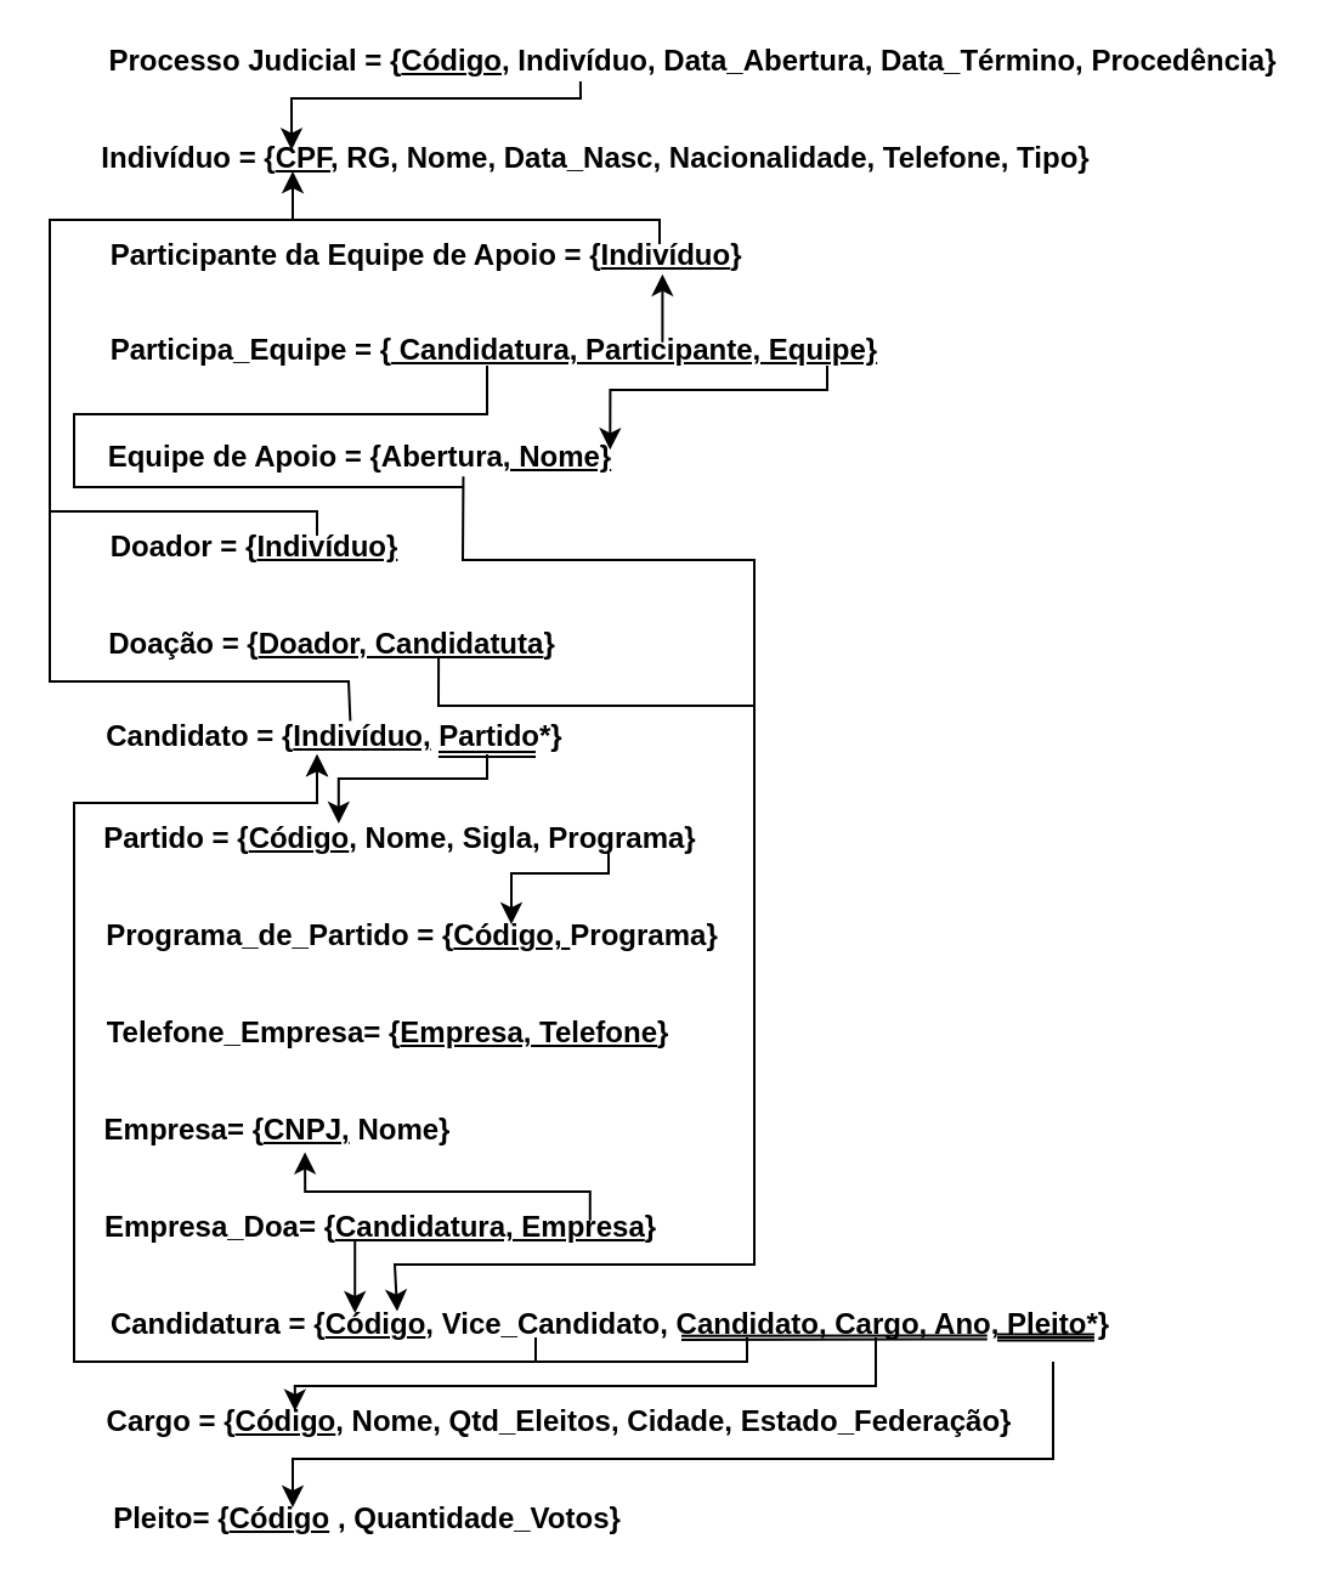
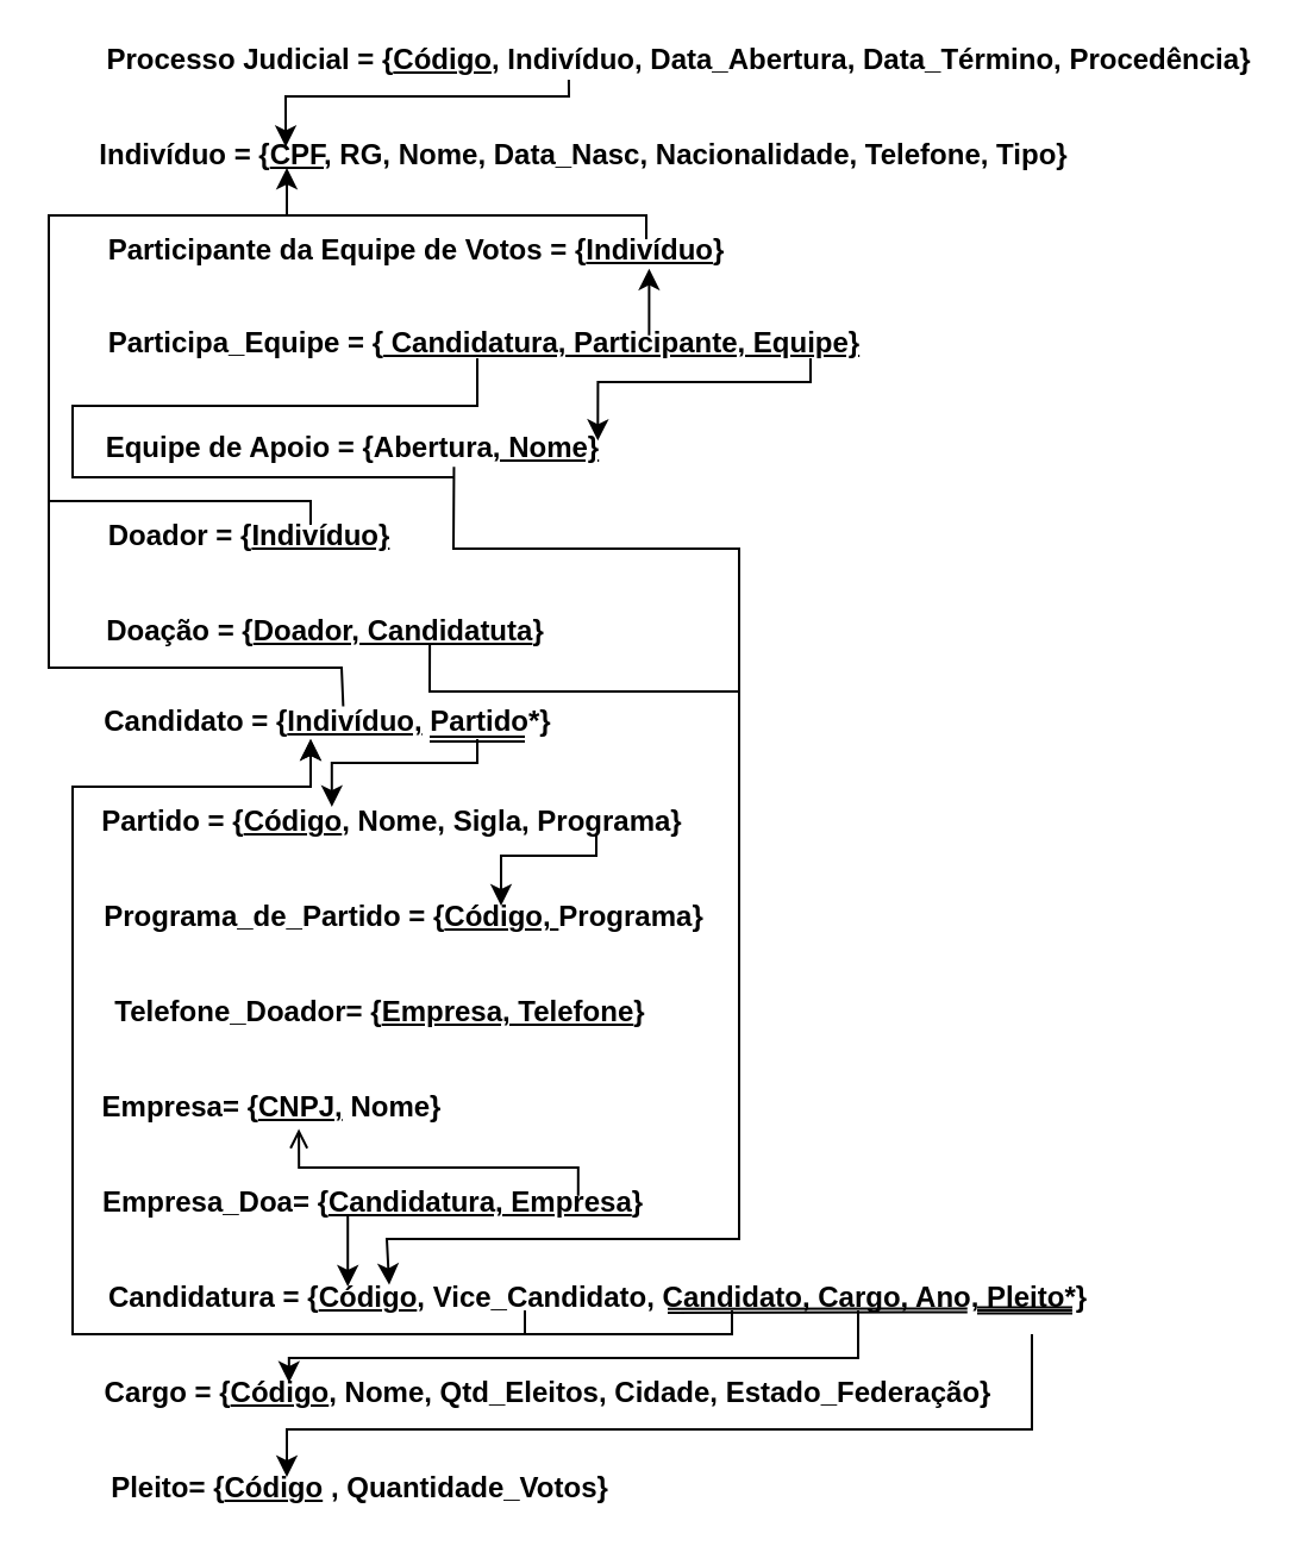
  <mxCell id="0" />
  <mxCell id="1" parent="0" />
  <mxCell id="2" value="&lt;b&gt;Processo Judicial = {&lt;u&gt;Código&lt;/u&gt;, Indivíduo, Data_Abertura, Data_Término, Procedência}&lt;br&gt;&lt;/b&gt;" style="text;html=1;strokeColor=none;fillColor=none;align=center;verticalAlign=middle;whiteSpace=wrap;rounded=0;" vertex="1" parent="1"><mxGeometry x="40" y="20" width="490" height="10" as="geometry" /></mxCell>
  <mxCell id="3" value="&lt;font style=&quot;font-size: 12px;&quot;&gt;&lt;b&gt;Indivíduo = {&lt;u&gt;CPF&lt;/u&gt;, RG, Nome, Data_Nasc, Nacionalidade, Telefone, Tipo}&lt;/b&gt;&lt;/font&gt;" style="text;html=1;strokeColor=none;fillColor=none;align=center;verticalAlign=middle;whiteSpace=wrap;rounded=0;" vertex="1" parent="1"><mxGeometry x="40" y="60" width="410" height="10" as="geometry" /></mxCell>
- <mxCell id="4" value="&amp;nbsp;Participante da Equipe de Apoio = {&lt;u style=&quot;&quot;&gt;Indivíduo&lt;/u&gt;&lt;span style=&quot;background-color: initial;&quot;&gt;}&lt;/span&gt;" style="text;html=1;strokeColor=none;fillColor=none;align=left;verticalAlign=middle;whiteSpace=wrap;rounded=0;fontStyle=1" vertex="1" parent="1"><mxGeometry x="40" y="100" width="270" height="10" as="geometry" /></mxCell>
+ <mxCell id="4" value="&amp;nbsp;Participante da Equipe de Votos = {&lt;u style=&quot;&quot;&gt;Indivíduo&lt;/u&gt;&lt;span style=&quot;background-color: initial;&quot;&gt;}&lt;/span&gt;" style="text;html=1;strokeColor=none;fillColor=none;align=left;verticalAlign=middle;whiteSpace=wrap;rounded=0;fontStyle=1" vertex="1" parent="1"><mxGeometry x="40" y="100" width="270" height="10" as="geometry" /></mxCell>
  <mxCell id="5" value="" style="endArrow=classic;html=1;rounded=0;edgeStyle=orthogonalEdgeStyle;" edge="1" parent="1"><mxGeometry width="50" height="50" relative="1" as="geometry"><mxPoint x="271" y="100" as="sourcePoint" /><mxPoint x="120" y="70" as="targetPoint" /><Array as="points"><mxPoint x="271" y="90" /><mxPoint x="120" y="90" /><mxPoint x="120" y="70" /></Array></mxGeometry></mxCell>
  <mxCell id="6" style="edgeStyle=orthogonalEdgeStyle;rounded=0;orthogonalLoop=1;jettySize=auto;html=1;entryX=0.292;entryY=-0.072;entryDx=0;entryDy=0;entryPerimeter=0;exitX=0.558;exitY=1.267;exitDx=0;exitDy=0;exitPerimeter=0;" edge="1" parent="1" source="7" target="27"><mxGeometry relative="1" as="geometry"><mxPoint x="150" y="520" as="targetPoint" /><mxPoint x="187" y="200" as="sourcePoint" /><Array as="points"><mxPoint x="190" y="200" /><mxPoint x="190" y="230" /><mxPoint x="310" y="230" /><mxPoint x="310" y="520" /><mxPoint x="162" y="520" /><mxPoint x="162" y="539" /></Array></mxGeometry></mxCell>
  <mxCell id="7" value="&lt;b&gt;&amp;nbsp;Equipe de Apoio = {Abertura&lt;u&gt;, Nome}&lt;/u&gt;&lt;/b&gt;" style="text;html=1;strokeColor=none;fillColor=none;align=left;verticalAlign=middle;whiteSpace=wrap;rounded=0;" vertex="1" parent="1"><mxGeometry x="39" y="183" width="271" height="10" as="geometry" /></mxCell>
  <mxCell id="8" value="" style="endArrow=classic;html=1;rounded=0;edgeStyle=orthogonalEdgeStyle;entryX=0.781;entryY=0.167;entryDx=0;entryDy=0;entryPerimeter=0;" edge="1" parent="1" target="7"><mxGeometry width="50" height="50" relative="1" as="geometry"><mxPoint x="340" y="150" as="sourcePoint" /><mxPoint x="250" y="180" as="targetPoint" /><Array as="points"><mxPoint x="340" y="160" /><mxPoint x="251" y="160" /></Array></mxGeometry></mxCell>
  <mxCell id="9" value="" style="edgeStyle=orthogonalEdgeStyle;rounded=0;orthogonalLoop=1;jettySize=auto;html=1;entryX=0.398;entryY=-0.155;entryDx=0;entryDy=0;entryPerimeter=0;" edge="1" parent="1" target="13"><mxGeometry relative="1" as="geometry"><mxPoint x="200" y="310" as="sourcePoint" /><Array as="points"><mxPoint x="200" y="320" /><mxPoint x="139" y="320" /></Array></mxGeometry></mxCell>
  <mxCell id="10" value="&lt;b&gt;Candidato = {&lt;u&gt;Indivíduo,&lt;/u&gt; Partido*}&lt;/b&gt;" style="text;html=1;strokeColor=none;fillColor=none;align=center;verticalAlign=middle;whiteSpace=wrap;rounded=0;" vertex="1" parent="1"><mxGeometry x="41.5" y="300" width="191" height="5.5" as="geometry" /></mxCell>
  <mxCell id="11" value="" style="shape=link;html=1;rounded=0;width=2;" edge="1" parent="1"><mxGeometry relative="1" as="geometry"><mxPoint x="180" y="310" as="sourcePoint" /><mxPoint x="220" y="310" as="targetPoint" /><Array as="points" /></mxGeometry></mxCell>
  <mxCell id="12" value="" style="resizable=0;html=1;whiteSpace=wrap;align=right;verticalAlign=bottom;" connectable="0" vertex="1" parent="11"><mxGeometry x="1" relative="1" as="geometry" /></mxCell>
  <mxCell id="13" value="&lt;b&gt;Partido = {&lt;u&gt;Código&lt;/u&gt;, Nome, Sigla, Programa}&lt;/b&gt;" style="text;html=1;strokeColor=none;fillColor=none;align=center;verticalAlign=middle;whiteSpace=wrap;rounded=0;" vertex="1" parent="1"><mxGeometry x="39" y="340" width="251" height="10" as="geometry" /></mxCell>
  <mxCell id="14" value="&lt;b&gt;Programa_de_Partido = {&lt;u&gt;Código,&amp;nbsp;&lt;/u&gt;&lt;/b&gt;&lt;b style=&quot;background-color: initial;&quot;&gt;Programa}&lt;/b&gt;" style="text;html=1;strokeColor=none;fillColor=none;align=center;verticalAlign=middle;whiteSpace=wrap;rounded=0;" vertex="1" parent="1"><mxGeometry x="39" y="380" width="261" height="10" as="geometry" /></mxCell>
  <mxCell id="15" value="" style="endArrow=none;html=1;rounded=0;startArrow=classic;startFill=1;endFill=0;edgeStyle=orthogonalEdgeStyle;entryX=0.837;entryY=1.083;entryDx=0;entryDy=0;entryPerimeter=0;" edge="1" parent="1"><mxGeometry width="50" height="50" relative="1" as="geometry"><mxPoint x="210" y="380" as="sourcePoint" /><mxPoint x="250.002" y="350" as="targetPoint" /><Array as="points"><mxPoint x="210" y="380" /><mxPoint x="210" y="359" /><mxPoint x="250" y="359" /></Array></mxGeometry></mxCell>
  <mxCell id="16" value="&lt;b&gt;Empresa= {&lt;u&gt;CNPJ&lt;/u&gt;&lt;u style=&quot;&quot;&gt;,&lt;/u&gt; Nome}&lt;/b&gt;" style="text;html=1;strokeColor=none;fillColor=none;align=center;verticalAlign=middle;whiteSpace=wrap;rounded=0;" vertex="1" parent="1"><mxGeometry x="38.5" y="460" width="150" height="10" as="geometry" /></mxCell>
  <mxCell id="17" value="&lt;b&gt;Pleito= {&lt;u&gt;Código&lt;/u&gt;&amp;nbsp;&lt;/b&gt;&lt;b&gt;,&lt;/b&gt;&lt;b&gt;&amp;nbsp;Quantidade_Votos}&lt;/b&gt;" style="text;html=1;strokeColor=none;fillColor=none;align=center;verticalAlign=middle;whiteSpace=wrap;rounded=0;" vertex="1" parent="1"><mxGeometry x="40.5" y="620" width="219.5" height="10" as="geometry" /></mxCell>
- <mxCell id="18" value="" style="edgeStyle=orthogonalEdgeStyle;rounded=0;orthogonalLoop=1;jettySize=auto;html=1;entryX=0.577;entryY=1.375;entryDx=0;entryDy=0;entryPerimeter=0;exitX=0.874;exitY=0.188;exitDx=0;exitDy=0;exitPerimeter=0;" edge="1" parent="1" source="20" target="16"><mxGeometry relative="1" as="geometry"><Array as="points"><mxPoint x="242" y="490" /><mxPoint x="125" y="490" /></Array></mxGeometry></mxCell>
+ <mxCell id="18" value="" style="edgeStyle=orthogonalEdgeStyle;rounded=0;orthogonalLoop=1;jettySize=auto;html=1;entryX=0.577;entryY=1.375;entryDx=0;entryDy=0;entryPerimeter=0;exitX=0.874;exitY=0.188;exitDx=0;exitDy=0;exitPerimeter=0;endArrow=open;" edge="1" parent="1" source="20" target="16"><mxGeometry relative="1" as="geometry"><Array as="points"><mxPoint x="242" y="490" /><mxPoint x="125" y="490" /></Array></mxGeometry></mxCell>
  <mxCell id="19" value="" style="edgeStyle=orthogonalEdgeStyle;rounded=0;orthogonalLoop=1;jettySize=auto;html=1;exitX=0.455;exitY=1.043;exitDx=0;exitDy=0;exitPerimeter=0;" edge="1" parent="1" source="20" target="27"><mxGeometry relative="1" as="geometry"><mxPoint x="146" y="520" as="targetPoint" /><Array as="points"><mxPoint x="146" y="510" /><mxPoint x="146" y="510" /></Array></mxGeometry></mxCell>
  <mxCell id="20" value="&lt;b&gt;Empresa_Doa= {&lt;u&gt;Candidatura, Empresa&lt;/u&gt;&lt;/b&gt;&lt;b&gt;}&lt;/b&gt;" style="text;html=1;strokeColor=none;fillColor=none;align=center;verticalAlign=middle;whiteSpace=wrap;rounded=0;" vertex="1" parent="1"><mxGeometry x="40.5" y="500" width="231" height="10" as="geometry" /></mxCell>
  <mxCell id="21" value="&lt;b&gt;&amp;nbsp;Participa_Equipe = {&lt;u&gt; Candidatura, Participante, Equipe}&lt;/u&gt;&lt;/b&gt;" style="text;html=1;strokeColor=none;fillColor=none;align=left;verticalAlign=middle;whiteSpace=wrap;rounded=0;" vertex="1" parent="1"><mxGeometry x="40" y="140" width="360" height="7" as="geometry" /></mxCell>
  <mxCell id="22" value="&lt;b&gt;&amp;nbsp;Doador = {&lt;u&gt;Indivíduo}&lt;/u&gt;&lt;/b&gt;" style="text;html=1;strokeColor=none;fillColor=none;align=left;verticalAlign=middle;whiteSpace=wrap;rounded=0;" vertex="1" parent="1"><mxGeometry x="40" y="220" width="130" height="10" as="geometry" /></mxCell>
  <mxCell id="23" value="&lt;b&gt;Doação = {&lt;/b&gt;&lt;b&gt;&lt;u&gt;Doador, Candidatuta&lt;/u&gt;}&lt;/b&gt;" style="text;html=1;strokeColor=none;fillColor=none;align=center;verticalAlign=middle;whiteSpace=wrap;rounded=0;" vertex="1" parent="1"><mxGeometry x="41.5" y="260" width="188.5" height="10" as="geometry" /></mxCell>
  <mxCell id="24" value="&lt;div&gt;&lt;b&gt;Cargo = {&lt;u&gt;Código&lt;/u&gt;, Nome, Qtd_Eleitos, Cidade, Estado_Federação}&lt;br&gt;&lt;/b&gt;&lt;/div&gt;" style="text;html=1;strokeColor=none;fillColor=none;align=center;verticalAlign=middle;whiteSpace=wrap;rounded=0;" vertex="1" parent="1"><mxGeometry x="40" y="580" width="380" height="10" as="geometry" /></mxCell>
  <mxCell id="25" style="edgeStyle=orthogonalEdgeStyle;rounded=0;orthogonalLoop=1;jettySize=auto;html=1;" edge="1" parent="1"><mxGeometry relative="1" as="geometry"><mxPoint x="130" y="310" as="targetPoint" /><mxPoint x="307" y="550" as="sourcePoint" /><Array as="points"><mxPoint x="307" y="560" /><mxPoint x="30" y="560" /><mxPoint x="30" y="330" /><mxPoint x="130" y="330" /></Array></mxGeometry></mxCell>
  <mxCell id="26" value="" style="edgeStyle=orthogonalEdgeStyle;rounded=0;orthogonalLoop=1;jettySize=auto;html=1;" edge="1" parent="1" source="27"><mxGeometry relative="1" as="geometry"><mxPoint x="130" y="310" as="targetPoint" /><Array as="points"><mxPoint x="220" y="560" /><mxPoint x="30" y="560" /><mxPoint x="30" y="330" /><mxPoint x="130" y="330" /></Array></mxGeometry></mxCell>
  <mxCell id="27" value="&lt;div&gt;&lt;b&gt;Candidatura = {&lt;u&gt;Código&lt;/u&gt;, Vice_Candidato, Candidato, Cargo, Ano, Pleito*}&lt;br&gt;&lt;/b&gt;&lt;/div&gt;" style="text;html=1;strokeColor=none;fillColor=none;align=center;verticalAlign=middle;whiteSpace=wrap;rounded=0;" vertex="1" parent="1"><mxGeometry x="40.5" y="540" width="419.5" height="10" as="geometry" /></mxCell>
  <mxCell id="28" value="" style="shape=link;html=1;rounded=0;width=-1.538;entryX=0.871;entryY=0.983;entryDx=0;entryDy=0;entryPerimeter=0;" edge="1" parent="1"><mxGeometry relative="1" as="geometry"><mxPoint x="280" y="550.17" as="sourcePoint" /><mxPoint x="405.885" y="550" as="targetPoint" /></mxGeometry></mxCell>
  <mxCell id="29" value="" style="resizable=0;html=1;whiteSpace=wrap;align=right;verticalAlign=bottom;" connectable="0" vertex="1" parent="28"><mxGeometry x="1" relative="1" as="geometry" /></mxCell>
- <mxCell id="30" value="&lt;b&gt;Telefone_Empresa= {&lt;u&gt;Empresa, Telefone&lt;/u&gt;}&lt;/b&gt;" style="text;html=1;strokeColor=none;fillColor=none;align=center;verticalAlign=middle;whiteSpace=wrap;rounded=0;" vertex="1" parent="1"><mxGeometry x="42" y="420" width="235" height="10" as="geometry" /></mxCell>
+ <mxCell id="30" value="&lt;b&gt;Telefone_Doador= {&lt;u&gt;Empresa, Telefone&lt;/u&gt;}&lt;/b&gt;" style="text;html=1;strokeColor=none;fillColor=none;align=center;verticalAlign=middle;whiteSpace=wrap;rounded=0;" vertex="1" parent="1"><mxGeometry x="42" y="420" width="235" height="10" as="geometry" /></mxCell>
  <mxCell id="31" style="edgeStyle=orthogonalEdgeStyle;rounded=0;orthogonalLoop=1;jettySize=auto;html=1;exitX=0.405;exitY=1.303;exitDx=0;exitDy=0;exitPerimeter=0;entryX=0.194;entryY=0.124;entryDx=0;entryDy=0;entryPerimeter=0;" edge="1" parent="1" source="2" target="3"><mxGeometry relative="1" as="geometry"><mxPoint x="120" y="40" as="targetPoint" /><Array as="points"><mxPoint x="239" y="40" /><mxPoint x="120" y="40" /></Array></mxGeometry></mxCell>
  <mxCell id="32" style="edgeStyle=orthogonalEdgeStyle;rounded=0;orthogonalLoop=1;jettySize=auto;html=1;entryX=0.86;entryY=1.233;entryDx=0;entryDy=0;entryPerimeter=0;exitX=0.645;exitY=0.054;exitDx=0;exitDy=0;exitPerimeter=0;" edge="1" parent="1" source="21" target="4"><mxGeometry relative="1" as="geometry"><mxPoint x="260" y="140" as="sourcePoint" /></mxGeometry></mxCell>
  <mxCell id="33" value="" style="endArrow=none;html=1;rounded=0;" edge="1" parent="1"><mxGeometry width="50" height="50" relative="1" as="geometry"><mxPoint x="130" y="90" as="sourcePoint" /><mxPoint x="130" y="220" as="targetPoint" /><Array as="points"><mxPoint x="20" y="90" /><mxPoint x="20" y="170" /><mxPoint x="20" y="210" /><mxPoint x="80" y="210" /><mxPoint x="130" y="210" /></Array></mxGeometry></mxCell>
  <mxCell id="34" value="" style="endArrow=none;html=1;rounded=0;exitX=0.535;exitY=-0.684;exitDx=0;exitDy=0;exitPerimeter=0;" edge="1" parent="1" source="10"><mxGeometry width="50" height="50" relative="1" as="geometry"><mxPoint x="140" y="290" as="sourcePoint" /><mxPoint x="20" y="200" as="targetPoint" /><Array as="points"><mxPoint x="143" y="280" /><mxPoint x="20" y="280" /></Array></mxGeometry></mxCell>
  <mxCell id="35" style="edgeStyle=orthogonalEdgeStyle;rounded=0;orthogonalLoop=1;jettySize=auto;html=1;entryX=0.213;entryY=0.038;entryDx=0;entryDy=0;entryPerimeter=0;" edge="1" parent="1" target="24"><mxGeometry relative="1" as="geometry"><mxPoint x="360" y="550" as="sourcePoint" /><Array as="points"><mxPoint x="360" y="550" /><mxPoint x="360" y="570" /><mxPoint x="121" y="570" /></Array></mxGeometry></mxCell>
  <mxCell id="36" style="edgeStyle=orthogonalEdgeStyle;rounded=0;orthogonalLoop=1;jettySize=auto;html=1;" edge="1" parent="1"><mxGeometry relative="1" as="geometry"><mxPoint x="433" y="560" as="sourcePoint" /><mxPoint x="120" y="620" as="targetPoint" /><Array as="points"><mxPoint x="433" y="600" /><mxPoint x="120" y="600" /></Array></mxGeometry></mxCell>
  <mxCell id="37" value="" style="endArrow=none;html=1;rounded=0;" edge="1" parent="1"><mxGeometry width="50" height="50" relative="1" as="geometry"><mxPoint x="190" y="200" as="sourcePoint" /><mxPoint x="200" y="150" as="targetPoint" /><Array as="points"><mxPoint x="30" y="200" /><mxPoint x="30" y="170" /><mxPoint x="200" y="170" /></Array></mxGeometry></mxCell>
  <mxCell id="38" value="" style="shape=link;html=1;rounded=0;width=2.414;exitX=0.348;exitY=0.933;exitDx=0;exitDy=0;exitPerimeter=0;" edge="1" parent="1"><mxGeometry relative="1" as="geometry"><mxPoint x="410" y="550" as="sourcePoint" /><mxPoint x="450" y="550" as="targetPoint" /></mxGeometry></mxCell>
  <mxCell id="39" value="" style="resizable=0;html=1;whiteSpace=wrap;align=right;verticalAlign=bottom;" connectable="0" vertex="1" parent="38"><mxGeometry x="1" relative="1" as="geometry" /></mxCell>
  <mxCell id="40" value="" style="endArrow=none;html=1;rounded=0;entryX=0.976;entryY=1.004;entryDx=0;entryDy=0;entryPerimeter=0;" edge="1" parent="1" target="27"><mxGeometry width="50" height="50" relative="1" as="geometry"><mxPoint x="410" y="550" as="sourcePoint" /><mxPoint x="440" y="550" as="targetPoint" /><Array as="points"><mxPoint x="430" y="550" /></Array></mxGeometry></mxCell>
  <mxCell id="41" value="" style="endArrow=none;html=1;rounded=0;exitX=0.735;exitY=1;exitDx=0;exitDy=0;exitPerimeter=0;" edge="1" parent="1" source="23"><mxGeometry relative="1" as="geometry"><mxPoint x="50" y="360" as="sourcePoint" /><mxPoint x="310" y="290" as="targetPoint" /><Array as="points"><mxPoint x="180" y="290" /></Array></mxGeometry></mxCell>
